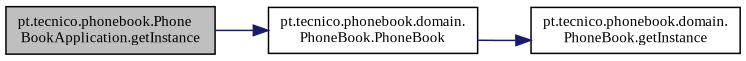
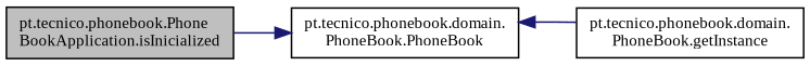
  digraph {
    fontname="Liberation Serif"
    rankdir=LR
    node [color=black fillcolor=white fontname="Liberation Serif" fontsize=10 shape=record style=filled]
    edge [color=midnightblue fontname="Liberation Serif" fontsize=10 labelfontname=Helvetica labelfontsize=10 style=solid]
-   n1 [fillcolor=grey75 fontcolor=black height=0.2 label="pt.tecnico.phonebook.Phone\lBookApplication.getInstance" width=0.4]
+   n1 [fillcolor=grey75 fontcolor=black height=0.2 label="pt.tecnico.phonebook.Phone\lBookApplication.isInicialized" width=0.4]
    n2 [height=0.2 label="pt.tecnico.phonebook.domain.\lPhoneBook.PhoneBook" width=0.4]
    n3 [height=0.2 label="pt.tecnico.phonebook.domain.\lPhoneBook.getInstance" width=0.4]
    n1 -> n2
-   n2 -> n3
+   n3 -> n2
  }
